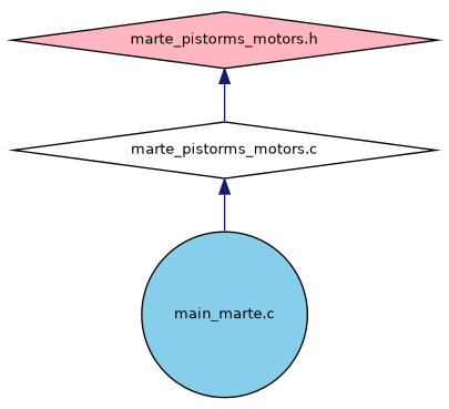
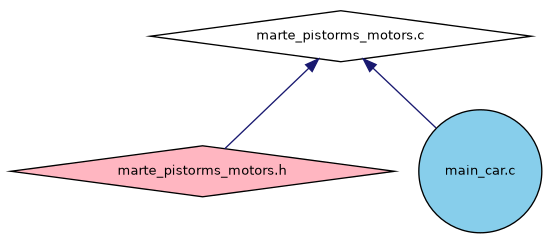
  digraph {
    node [color=black fontname=Helvetica fontsize=10 shape=diamond style=filled]
    edge [color=midnightblue dir=back fontname=Helvetica fontsize=10 labelfontname=Helvetica labelfontsize=10 style=solid]
    n1 [fillcolor=lightpink fontcolor=black height=0.2 label="marte_pistorms_motors.h" width=0.4]
    n2 [fillcolor=white height=0.2 label="marte_pistorms_motors.c" width=0.4]
-   n3 [fillcolor=skyblue height=0.2 label="main_marte.c" shape=circle width=0.4]
-   n1 -> n2
+   n3 [fillcolor=skyblue height=0.2 label="main_car.c" shape=circle width=0.4]
+   n2 -> n1
    n2 -> n3
  }
